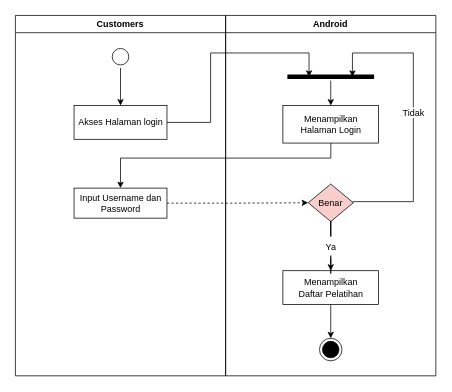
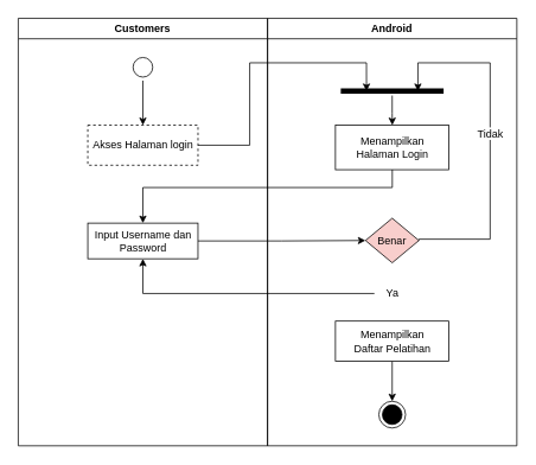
  <mxCell id="0" />
  <mxCell id="1" parent="0" />
  <mxCell id="2" value="Android" style="swimlane;fillColor=none;" parent="1" vertex="1"><mxGeometry x="300" y="20" width="280" height="480" as="geometry" /></mxCell>
  <mxCell id="3" value="Menampilkan&lt;br&gt;Halaman Login" style="html=1;strokeColor=#000000;fillColor=default;" parent="2" vertex="1"><mxGeometry x="76.25" y="120" width="127.5" height="50" as="geometry" /></mxCell>
  <mxCell id="4" value="" style="ellipse;html=1;shape=endState;fillColor=#000000;strokeColor=#000000;" parent="2" vertex="1"><mxGeometry x="125" y="430" width="30" height="30" as="geometry" /></mxCell>
  <mxCell id="5" style="edgeStyle=orthogonalEdgeStyle;rounded=0;orthogonalLoop=1;jettySize=auto;html=1;exitX=0.5;exitY=1;exitDx=0;exitDy=0;entryX=0.5;entryY=0;entryDx=0;entryDy=0;" parent="2" source="6" target="4" edge="1"><mxGeometry relative="1" as="geometry" /></mxCell>
  <mxCell id="6" value="Menampilkan &lt;br&gt;Daftar Pelatihan" style="html=1;strokeColor=#000000;fillColor=default;" parent="2" vertex="1"><mxGeometry x="76.26" y="340" width="127.5" height="45" as="geometry" /></mxCell>
  <mxCell id="7" style="edgeStyle=orthogonalEdgeStyle;rounded=0;orthogonalLoop=1;jettySize=auto;html=1;" parent="2" source="8" target="3" edge="1"><mxGeometry relative="1" as="geometry" /></mxCell>
  <mxCell id="8" value="" style="shape=line;html=1;strokeWidth=6;strokeColor=#000000;rotation=-90;direction=south;" parent="2" vertex="1"><mxGeometry x="135" y="24" width="10" height="115.5" as="geometry" /></mxCell>
  <mxCell id="9" style="edgeStyle=orthogonalEdgeStyle;rounded=0;orthogonalLoop=1;jettySize=auto;html=1;entryX=0.75;entryY=0.5;entryDx=0;entryDy=0;entryPerimeter=0;exitX=1;exitY=0.5;exitDx=0;exitDy=0;" parent="2" source="11" target="8" edge="1"><mxGeometry relative="1" as="geometry"><Array as="points"><mxPoint x="250" y="248" /><mxPoint x="250" y="50" /><mxPoint x="169" y="50" /></Array></mxGeometry></mxCell>
- <mxCell id="10" style="edgeStyle=orthogonalEdgeStyle;rounded=0;orthogonalLoop=1;jettySize=auto;html=1;entryX=0.5;entryY=0;entryDx=0;entryDy=0;startArrow=none;" parent="2" source="12" target="6" edge="1"><mxGeometry relative="1" as="geometry" /></mxCell>
+ <mxCell id="10" style="edgeStyle=orthogonalEdgeStyle;rounded=0;orthogonalLoop=1;jettySize=auto;html=1;startArrow=none;" parent="2" source="12" target="19" edge="1"><mxGeometry relative="1" as="geometry" /></mxCell>
  <mxCell id="11" value="Benar" style="rhombus;whiteSpace=wrap;html=1;fillColor=#f8cecc;" parent="2" vertex="1"><mxGeometry x="110.01" y="224.5" width="59.99" height="50" as="geometry" /></mxCell>
  <mxCell id="12" value="Ya" style="text;html=1;align=center;verticalAlign=middle;resizable=0;points=[];autosize=1;strokeColor=none;fillColor=none;" parent="2" vertex="1"><mxGeometry x="120.01" y="294" width="40" height="30" as="geometry" /></mxCell>
- <mxCell id="13" value="" style="edgeStyle=orthogonalEdgeStyle;rounded=0;orthogonalLoop=1;jettySize=auto;html=1;entryX=0.5;entryY=0;entryDx=0;entryDy=0;endArrow=none;" parent="2" source="11" target="12" edge="1"><mxGeometry relative="1" as="geometry"><mxPoint x="580.01" y="432.496" as="sourcePoint" /><mxPoint x="580.01" y="500.0" as="targetPoint" /></mxGeometry></mxCell>
  <mxCell id="14" value="&lt;span style=&quot;background-color: rgb(255, 255, 255);&quot;&gt;Tidak&lt;/span&gt;" style="text;html=1;align=center;verticalAlign=middle;resizable=0;points=[];autosize=1;strokeColor=none;fillColor=none;" parent="2" vertex="1"><mxGeometry x="225" y="115" width="50" height="30" as="geometry" /></mxCell>
  <mxCell id="15" value="Customers" style="swimlane;fillColor=none;startSize=23;" parent="1" vertex="1"><mxGeometry x="20" y="20" width="280" height="480" as="geometry" /></mxCell>
  <mxCell id="16" style="edgeStyle=orthogonalEdgeStyle;rounded=0;orthogonalLoop=1;jettySize=auto;html=1;" parent="15" source="17" target="18" edge="1"><mxGeometry relative="1" as="geometry" /></mxCell>
  <mxCell id="17" value="" style="ellipse;html=1;shape=startState;fillColor=default;strokeColor=#000000;" parent="15" vertex="1"><mxGeometry x="125" y="40" width="30" height="30" as="geometry" /></mxCell>
- <mxCell id="18" value="Akses Halaman login" style="html=1;strokeColor=#000000;fillColor=default;" parent="15" vertex="1"><mxGeometry x="78.13" y="120" width="123.75" height="45" as="geometry" /></mxCell>
+ <mxCell id="18" value="Akses Halaman login" style="html=1;strokeColor=#000000;fillColor=default;dashed=1;" parent="15" vertex="1"><mxGeometry x="78.13" y="120" width="123.75" height="45" as="geometry" /></mxCell>
  <mxCell id="19" value="Input Username dan &lt;br&gt;Password" style="html=1;strokeColor=#000000;fillColor=default;" parent="15" vertex="1"><mxGeometry x="78.12" y="230" width="123.75" height="40" as="geometry" /></mxCell>
  <mxCell id="20" style="edgeStyle=orthogonalEdgeStyle;rounded=0;orthogonalLoop=1;jettySize=auto;html=1;entryX=0.5;entryY=0;entryDx=0;entryDy=0;" parent="1" source="3" target="19" edge="1"><mxGeometry relative="1" as="geometry"><Array as="points"><mxPoint x="440" y="210" /><mxPoint x="160" y="210" /></Array></mxGeometry></mxCell>
  <mxCell id="21" style="edgeStyle=orthogonalEdgeStyle;rounded=0;orthogonalLoop=1;jettySize=auto;html=1;entryX=0.25;entryY=0.5;entryDx=0;entryDy=0;entryPerimeter=0;" parent="1" source="18" target="8" edge="1"><mxGeometry relative="1" as="geometry"><Array as="points"><mxPoint x="280" y="162" /><mxPoint x="280" y="70" /><mxPoint x="411" y="70" /></Array></mxGeometry></mxCell>
- <mxCell id="22" style="edgeStyle=orthogonalEdgeStyle;rounded=0;orthogonalLoop=1;jettySize=auto;html=1;entryX=0;entryY=0.5;entryDx=0;entryDy=0;dashed=1;" parent="1" source="19" target="11" edge="1"><mxGeometry relative="1" as="geometry" /></mxCell>
+ <mxCell id="22" style="edgeStyle=orthogonalEdgeStyle;rounded=0;orthogonalLoop=1;jettySize=auto;html=1;entryX=0;entryY=0.5;entryDx=0;entryDy=0;" parent="1" source="19" target="11" edge="1"><mxGeometry relative="1" as="geometry" /></mxCell>
